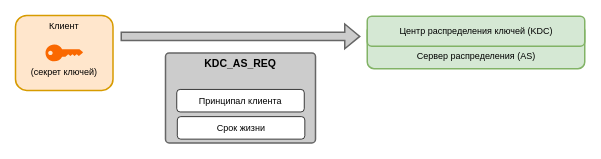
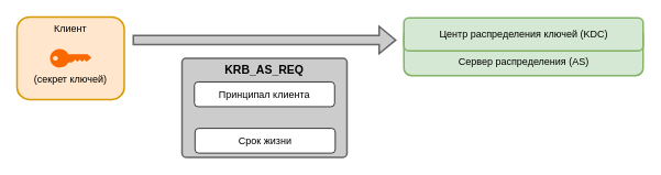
  <mxCell id="0" />
  <mxCell id="1" parent="0" />
  <mxCell id="2" value="" style="rounded=1;whiteSpace=wrap;html=1;fillColor=#ffe6cc;strokeColor=#d79b00;strokeWidth=2;" parent="1" vertex="1"><mxGeometry x="20" y="20" width="130" height="100" as="geometry" /></mxCell>
  <mxCell id="3" value="" style="points=[[0,0.5,0],[0.24,0,0],[0.5,0.28,0],[0.995,0.475,0],[0.5,0.72,0],[0.24,1,0]];verticalLabelPosition=bottom;sketch=0;html=1;verticalAlign=top;aspect=fixed;align=center;pointerEvents=1;shape=mxgraph.cisco19.key;perimeterSpacing=1;fillColor=#fa6800;strokeColor=#C73500;labelBorderColor=none;labelBackgroundColor=none;strokeWidth=1;fontColor=#000000;" parent="1" vertex="1"><mxGeometry x="60" y="58.75" width="50" height="22.5" as="geometry" /></mxCell>
  <mxCell id="4" value="Клиент" style="text;html=1;strokeColor=none;fillColor=none;align=center;verticalAlign=middle;whiteSpace=wrap;rounded=0;labelBackgroundColor=none;labelBorderColor=none;sketch=0;" parent="1" vertex="1"><mxGeometry x="55" y="20" width="60" height="30" as="geometry" /></mxCell>
  <mxCell id="5" value="(секрет ключей)" style="text;html=1;strokeColor=none;fillColor=none;align=center;verticalAlign=middle;whiteSpace=wrap;rounded=0;labelBackgroundColor=none;labelBorderColor=none;sketch=0;" parent="1" vertex="1"><mxGeometry x="35" y="81.25" width="100" height="30" as="geometry" /></mxCell>
  <mxCell id="6" value="" style="rounded=1;whiteSpace=wrap;html=1;labelBackgroundColor=none;labelBorderColor=none;sketch=0;strokeColor=#666666;strokeWidth=2;gradientColor=none;arcSize=4;fillColor=#CCCCCC;" parent="1" vertex="1"><mxGeometry x="220" y="70" width="200" height="120" as="geometry" /></mxCell>
- <mxCell id="7" value="KDC_AS_REQ" style="text;html=1;strokeColor=none;fillColor=none;align=center;verticalAlign=middle;whiteSpace=wrap;rounded=0;labelBackgroundColor=none;labelBorderColor=none;sketch=0;fontSize=14;fontStyle=1" parent="1" vertex="1"><mxGeometry x="270" y="68.75" width="100" height="30" as="geometry" /></mxCell>
- <mxCell id="8" value="Принципал клиента" style="rounded=1;whiteSpace=wrap;html=1;labelBackgroundColor=none;labelBorderColor=none;sketch=0;strokeColor=default;strokeWidth=1;gradientColor=none;" parent="1" vertex="1"><mxGeometry x="235" y="118.75" width="170" height="30" as="geometry" /></mxCell>
+ <mxCell id="7" value="KRB_AS_REQ" style="text;html=1;strokeColor=none;fillColor=none;align=center;verticalAlign=middle;whiteSpace=wrap;rounded=0;labelBackgroundColor=none;labelBorderColor=none;sketch=0;fontSize=14;fontStyle=1" parent="1" vertex="1"><mxGeometry x="270" y="68.75" width="100" height="30" as="geometry" /></mxCell>
+ <mxCell id="8" value="Принципал клиента" style="rounded=1;whiteSpace=wrap;html=1;labelBackgroundColor=none;labelBorderColor=none;sketch=0;strokeColor=default;strokeWidth=1;gradientColor=none;" parent="1" vertex="1"><mxGeometry x="235" y="98.75" width="170" height="30" as="geometry" /></mxCell>
  <mxCell id="9" value="" style="shape=flexArrow;endArrow=classic;html=1;rounded=0;fillColor=#CCCCCC;strokeColor=#666666;strokeWidth=2;" parent="1" edge="1"><mxGeometry width="50" height="50" relative="1" as="geometry"><mxPoint x="160" y="48" as="sourcePoint" /><mxPoint x="480" y="48" as="targetPoint" /></mxGeometry></mxCell>
  <mxCell id="10" value="" style="rounded=1;whiteSpace=wrap;html=1;fillColor=#d5e8d4;strokeColor=#82b366;strokeWidth=2;" parent="1" vertex="1"><mxGeometry x="489" y="31" width="290" height="60" as="geometry" /></mxCell>
  <mxCell id="11" value="Сервер распределения (AS)" style="text;html=1;strokeColor=none;fillColor=none;align=center;verticalAlign=middle;whiteSpace=wrap;rounded=0;labelBackgroundColor=none;labelBorderColor=none;sketch=0;" parent="1" vertex="1"><mxGeometry x="516.5" y="56" width="235" height="38" as="geometry" /></mxCell>
  <mxCell id="12" value="" style="rounded=1;whiteSpace=wrap;html=1;fillColor=#d5e8d4;strokeColor=#82b366;strokeWidth=2;" parent="1" vertex="1"><mxGeometry x="489" y="21" width="290" height="40" as="geometry" /></mxCell>
  <mxCell id="13" value="Центр распределения ключей (KDC)" style="text;html=1;strokeColor=none;fillColor=none;align=center;verticalAlign=middle;whiteSpace=wrap;rounded=0;labelBackgroundColor=none;labelBorderColor=none;sketch=0;" parent="1" vertex="1"><mxGeometry x="516.5" y="26" width="235" height="30" as="geometry" /></mxCell>
  <mxCell id="14" value="Срок жизни" style="rounded=1;whiteSpace=wrap;html=1;labelBackgroundColor=none;labelBorderColor=none;sketch=0;strokeColor=default;strokeWidth=1;gradientColor=none;" vertex="1" parent="1"><mxGeometry x="235.75" y="155" width="170" height="30" as="geometry" /></mxCell>
